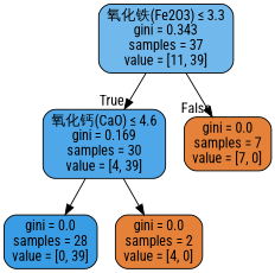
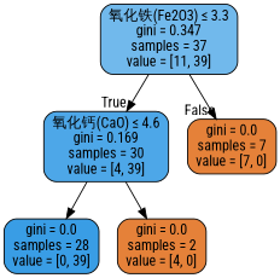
  digraph {
    fontname="Roboto Condensed"
    node [color=black fillcolor="#e58139" fontname="Roboto Condensed" shape=box style="filled, rounded"]
    edge [fontname="Roboto Condensed"]
-   n1 [fillcolor="#71b9ec" label=<氧化铁(Fe2O3) &le; 3.3<br/>gini = 0.343<br/>samples = 37<br/>value = [11, 39]>]
+   n1 [fillcolor="#71b9ec" label=<氧化铁(Fe2O3) &le; 3.3<br/>gini = 0.347<br/>samples = 37<br/>value = [11, 39]>]
    n2 [fillcolor="#4da7e8" label=<氧化钙(CaO) &le; 4.6<br/>gini = 0.169<br/>samples = 30<br/>value = [4, 39]>]
    n3 [label=<gini = 0.0<br/>samples = 7<br/>value = [7, 0]>]
    n4 [fillcolor="#399de5" label=<gini = 0.0<br/>samples = 28<br/>value = [0, 39]>]
    n5 [label=<gini = 0.0<br/>samples = 2<br/>value = [4, 0]>]
    n1 -> n2 [headlabel=True labelangle=45 labeldistance=2.5]
    n1 -> n3 [headlabel=False labelangle=-45 labeldistance=2.5]
    n2 -> n4
    n2 -> n5
  }
